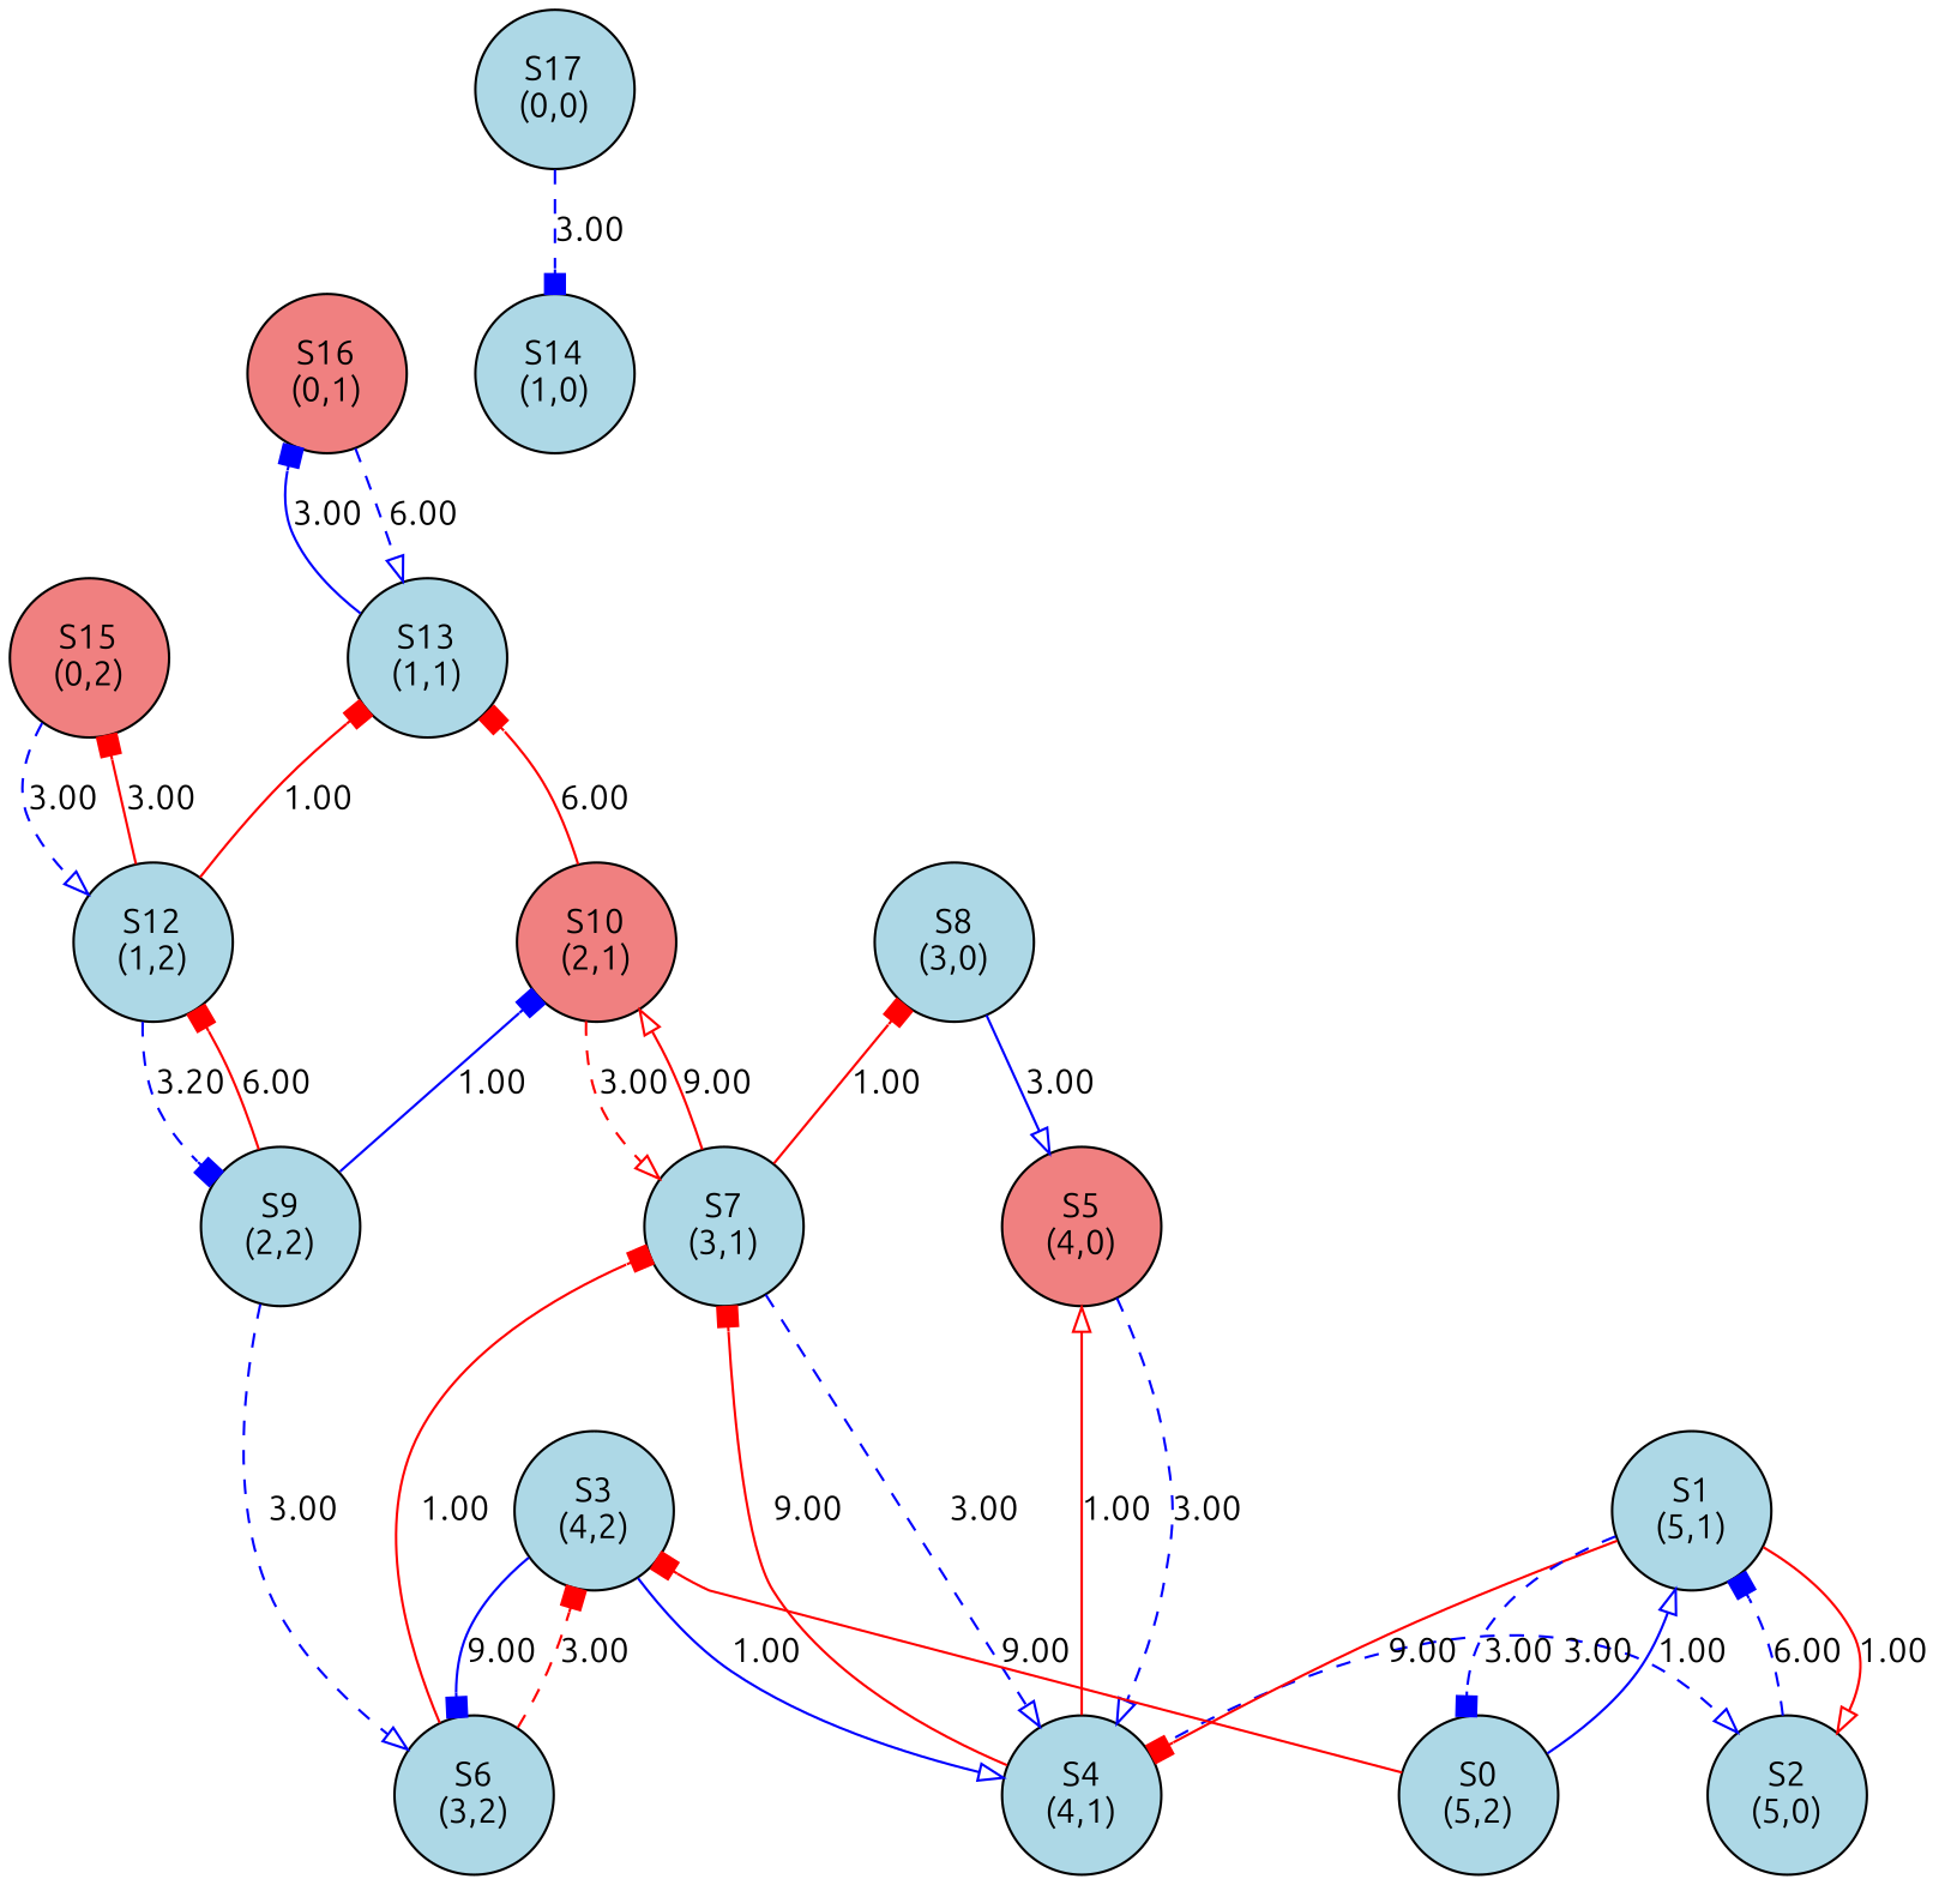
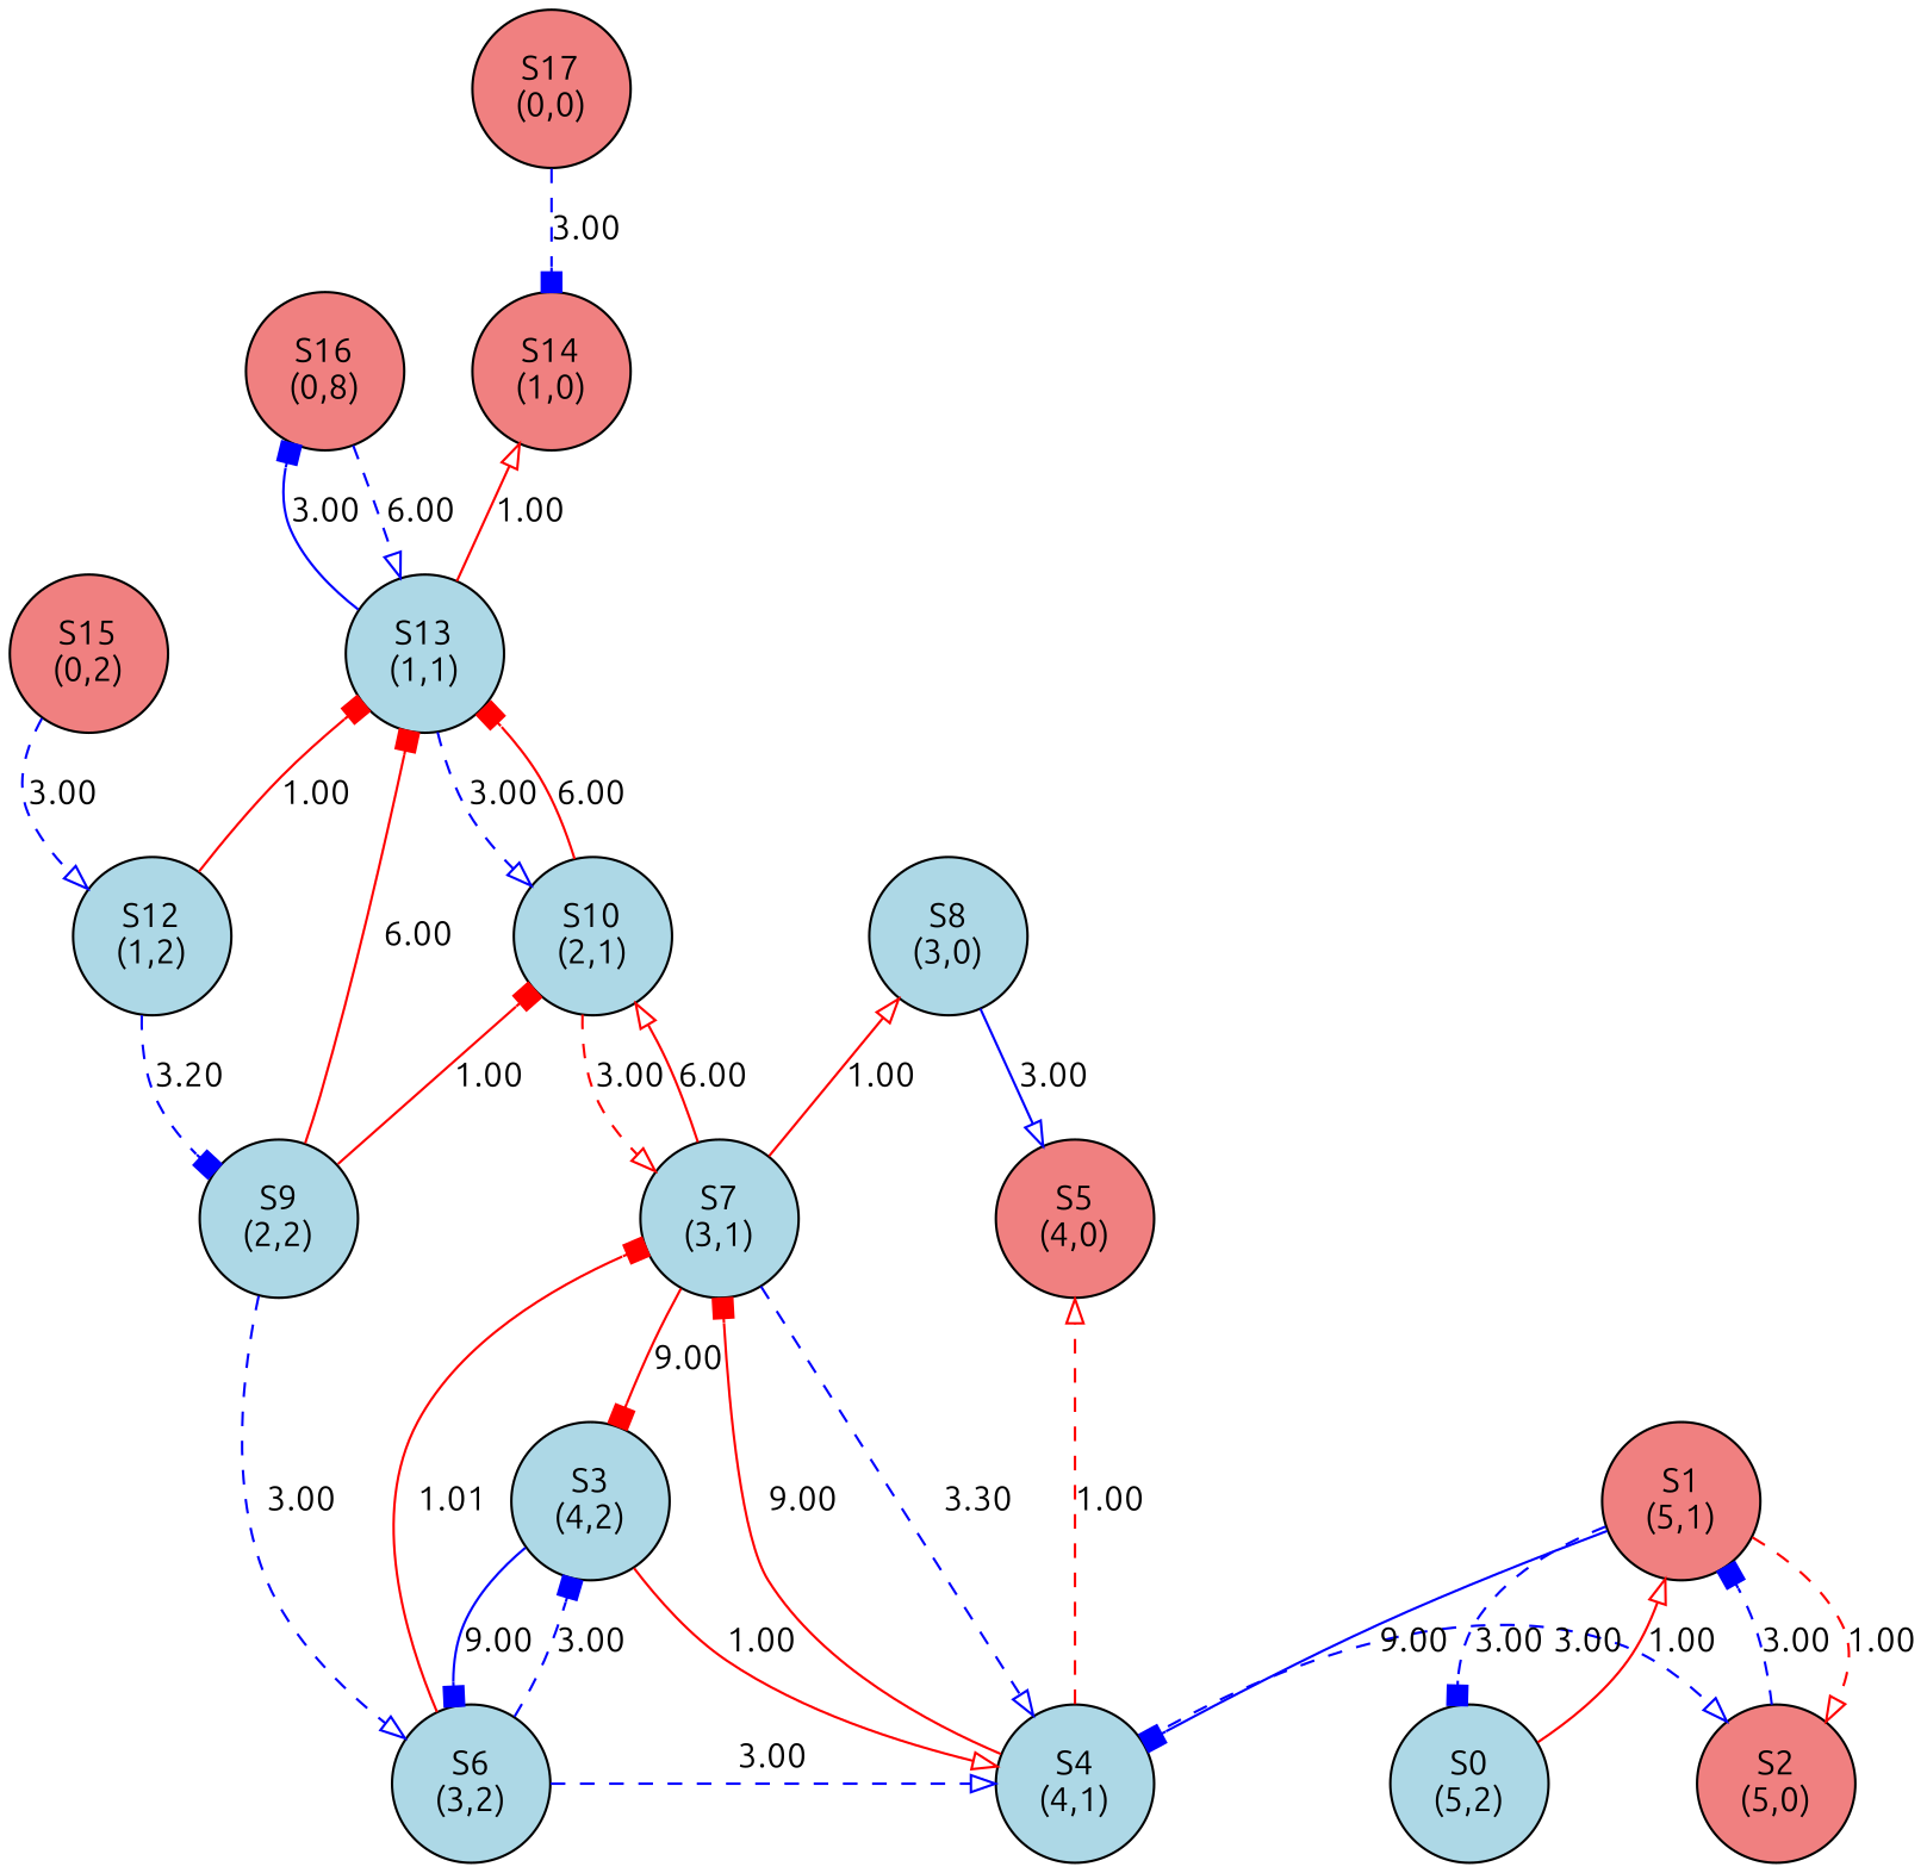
  digraph {
    fontname=Ubuntu
    rankdir=TB
    node [fillcolor=lightblue fontname=Ubuntu shape=circle style=filled]
    edge [arrowhead=box color=red fontname=Ubuntu]
-   n1 [label="S17\n(0,0)"]
-   n2 [fillcolor=lightcoral label="S16\n(0,1)"]
-   n3 [label="S14\n(1,0)"]
+   n1 [fillcolor=lightcoral label="S17\n(0,0)"]
+   n2 [fillcolor=lightcoral label="S16\n(0,8)"]
+   n3 [fillcolor=lightcoral label="S14\n(1,0)"]
    n4 [fillcolor=lightcoral label="S15\n(0,2)"]
    n5 [label="S13\n(1,1)"]
    n6 [label="S12\n(1,2)"]
-   n7 [fillcolor=lightcoral label="S10\n(2,1)"]
+   n7 [label="S10\n(2,1)"]
    n8 [label="S8\n(3,0)"]
    n9 [label="S9\n(2,2)"]
    n10 [label="S7\n(3,1)"]
    n11 [fillcolor=lightcoral label="S5\n(4,0)"]
    n12 [label="S6\n(3,2)"]
    n13 [label="S4\n(4,1)"]
-   n14 [label="S2\n(5,0)"]
+   n14 [fillcolor=lightcoral label="S2\n(5,0)"]
    n15 [label="S3\n(4,2)"]
-   n16 [label="S1\n(5,1)"]
+   n16 [fillcolor=lightcoral label="S1\n(5,1)"]
    n17 [label="S0\n(5,2)"]
    subgraph sub_1 {
      rank=same
      n1
    }
    subgraph sub_2 {
      rank=same
      n2
      n3
    }
    subgraph sub_3 {
      rank=same
      n4
      n5
    }
    subgraph sub_4 {
      rank=same
      n6
      n7
      n8
    }
    subgraph sub_5 {
      rank=same
      n9
      n10
      n11
    }
    subgraph sub_6 {
      rank=same
      n12
      n13
      n14
    }
    subgraph sub_7 {
      rank=same
      n15
      n16
    }
    subgraph sub_8 {
      rank=same
      n17
    }
    n1 -> n3 [color=blue label=3.00 style=dashed]
    n2 -> n5 [arrowhead=onormal color=blue label=6.00 style=dashed]
    n4 -> n6 [arrowhead=onormal color=blue label=3.00 style=dashed]
    n5 -> n2 [color=blue label=3.00]
-   n6 -> n4 [label=3.00]
+   n5 -> n3 [arrowhead=onormal label=1.00]
+   n5 -> n7 [arrowhead=onormal color=blue label=3.00 style=dashed]
    n6 -> n5 [label=1.00]
    n6 -> n9 [color=blue label=3.20 style=dashed]
    n7 -> n5 [label=6.00]
    n7 -> n10 [arrowhead=onormal label=3.00 style=dashed]
    n8 -> n11 [arrowhead=onormal color=blue label=3.00 style=solid]
-   n9 -> n6 [label=6.00]
-   n9 -> n7 [color=blue label=1.00]
+   n9 -> n5 [label=6.00]
+   n9 -> n7 [label=1.00]
    n9 -> n12 [arrowhead=onormal color=blue label=3.00 style=dashed]
-   n10 -> n7 [arrowhead=onormal label=9.00]
-   n10 -> n8 [label=1.00]
-   n10 -> n13 [arrowhead=onormal color=blue label=3.00 style=dashed]
-   n11 -> n13 [arrowhead=onormal color=blue label=3.00 style=dashed]
-   n12 -> n10 [label=1.00]
-   n12 -> n15 [label=3.00 style=dashed]
+   n10 -> n7 [arrowhead=onormal label=6.00]
+   n10 -> n8 [arrowhead=onormal label=1.00]
+   n10 -> n13 [arrowhead=onormal color=blue label=3.30 style=dashed]
+   n12 -> n13 [arrowhead=onormal color=blue label=3.00 style=dashed]
+   n12 -> n10 [label=1.01]
+   n12 -> n15 [color=blue label=3.00 style=dashed]
    n13 -> n10 [label=9.00]
-   n13 -> n11 [arrowhead=onormal label=1.00]
+   n13 -> n11 [arrowhead=onormal label=1.00 style=dashed]
    n13 -> n14 [arrowhead=onormal color=blue label=3.00 style=dashed]
-   n14 -> n16 [color=blue label=6.00 style=dashed]
+   n14 -> n16 [color=blue label=3.00 style=dashed]
    n15 -> n12 [color=blue label=9.00]
-   n15 -> n13 [arrowhead=onormal color=blue label=1.00]
-   n16 -> n13 [label=9.00]
-   n16 -> n14 [arrowhead=onormal label=1.00]
+   n15 -> n13 [arrowhead=onormal label=1.00]
+   n16 -> n13 [color=blue label=9.00]
+   n16 -> n14 [arrowhead=onormal label=1.00 style=dashed]
    n16 -> n17 [color=blue label=3.00 style=dashed]
-   n17 -> n15 [label=9.00]
-   n17 -> n16 [arrowhead=onormal color=blue label=1.00]
+   n10 -> n15 [label=9.00]
+   n17 -> n16 [arrowhead=onormal label=1.00]
  }
